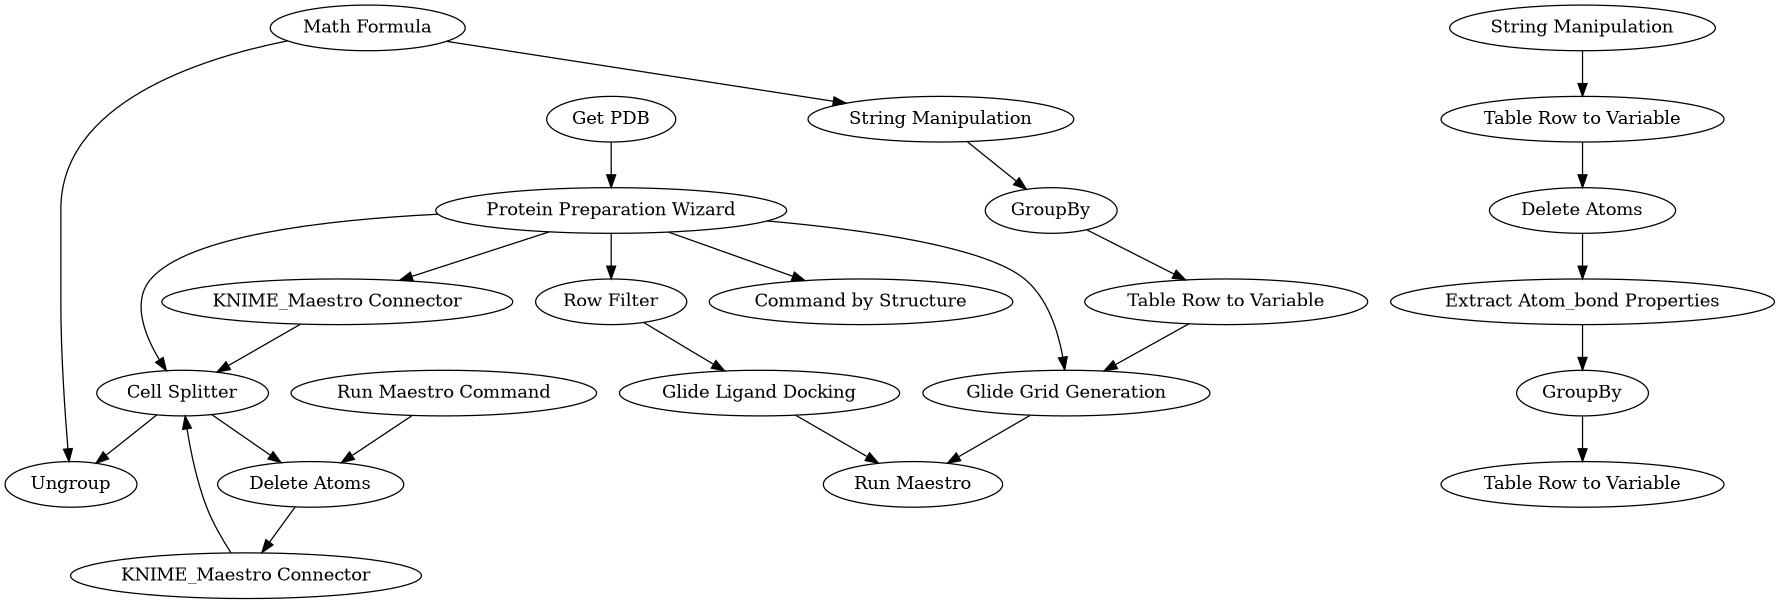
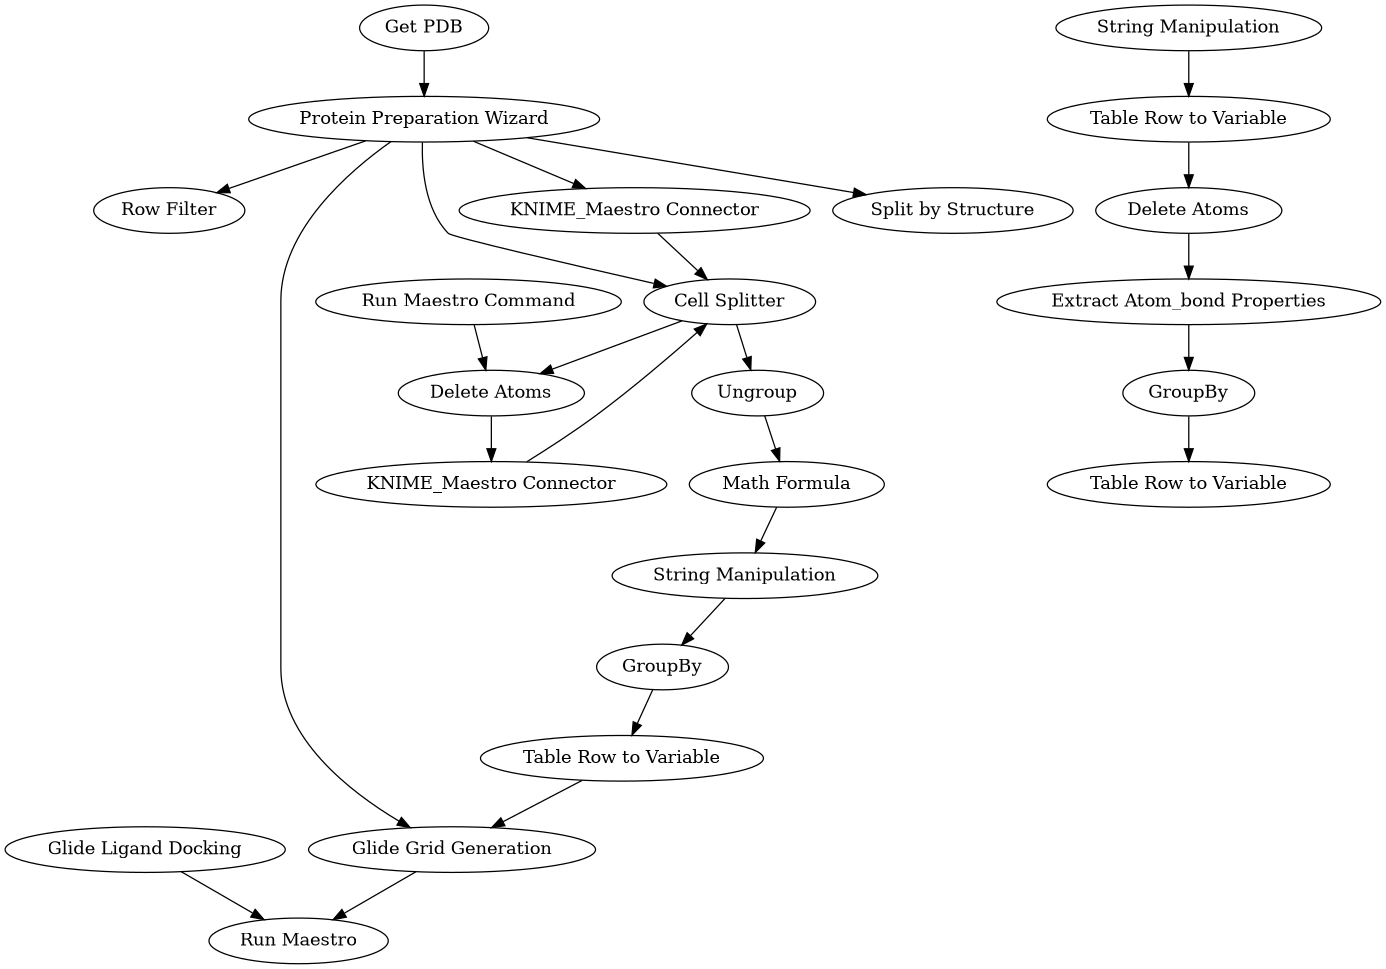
  digraph {
    rankdir=TB
    n1 [label=Ungroup]
    n2 [label="Math Formula"]
    n3 [label="String Manipulation"]
    n4 [label=GroupBy]
    n5 [label="Glide Ligand Docking"]
    n6 [label="Run Maestro"]
    n7 [label="Extract Atom_bond Properties"]
    n8 [label=GroupBy]
    n9 [label="Table Row to Variable"]
    n10 [label="Row Filter"]
    n11 [label="Table Row to Variable"]
    n12 [label="Glide Grid Generation"]
    n13 [label="Protein Preparation Wizard"]
    n14 [label="Cell Splitter"]
    n15 [label="KNIME_Maestro Connector"]
-   n16 [label="Command by Structure"]
+   n16 [label="Split by Structure"]
    n17 [label="Delete Atoms"]
    n18 [label="KNIME_Maestro Connector"]
    n19 [label="Table Row to Variable"]
    n20 [label="Delete Atoms"]
    n21 [label="String Manipulation"]
    n22 [label="Run Maestro Command"]
    n23 [label="Get PDB"]
-   n2 -> n1
+   n1 -> n2
    n2 -> n3
    n3 -> n4
    n4 -> n11
    n5 -> n6
    n7 -> n8
    n8 -> n9
-   n10 -> n5
    n11 -> n12
    n12 -> n6
    n13 -> n10
    n13 -> n12
    n13 -> n14
    n13 -> n15
    n13 -> n16
    n14 -> n1
    n14 -> n17
    n15 -> n14
    n17 -> n18
    n18 -> n14
    n19 -> n20
    n20 -> n7
    n21 -> n19
    n22 -> n17
    n23 -> n13
  }
